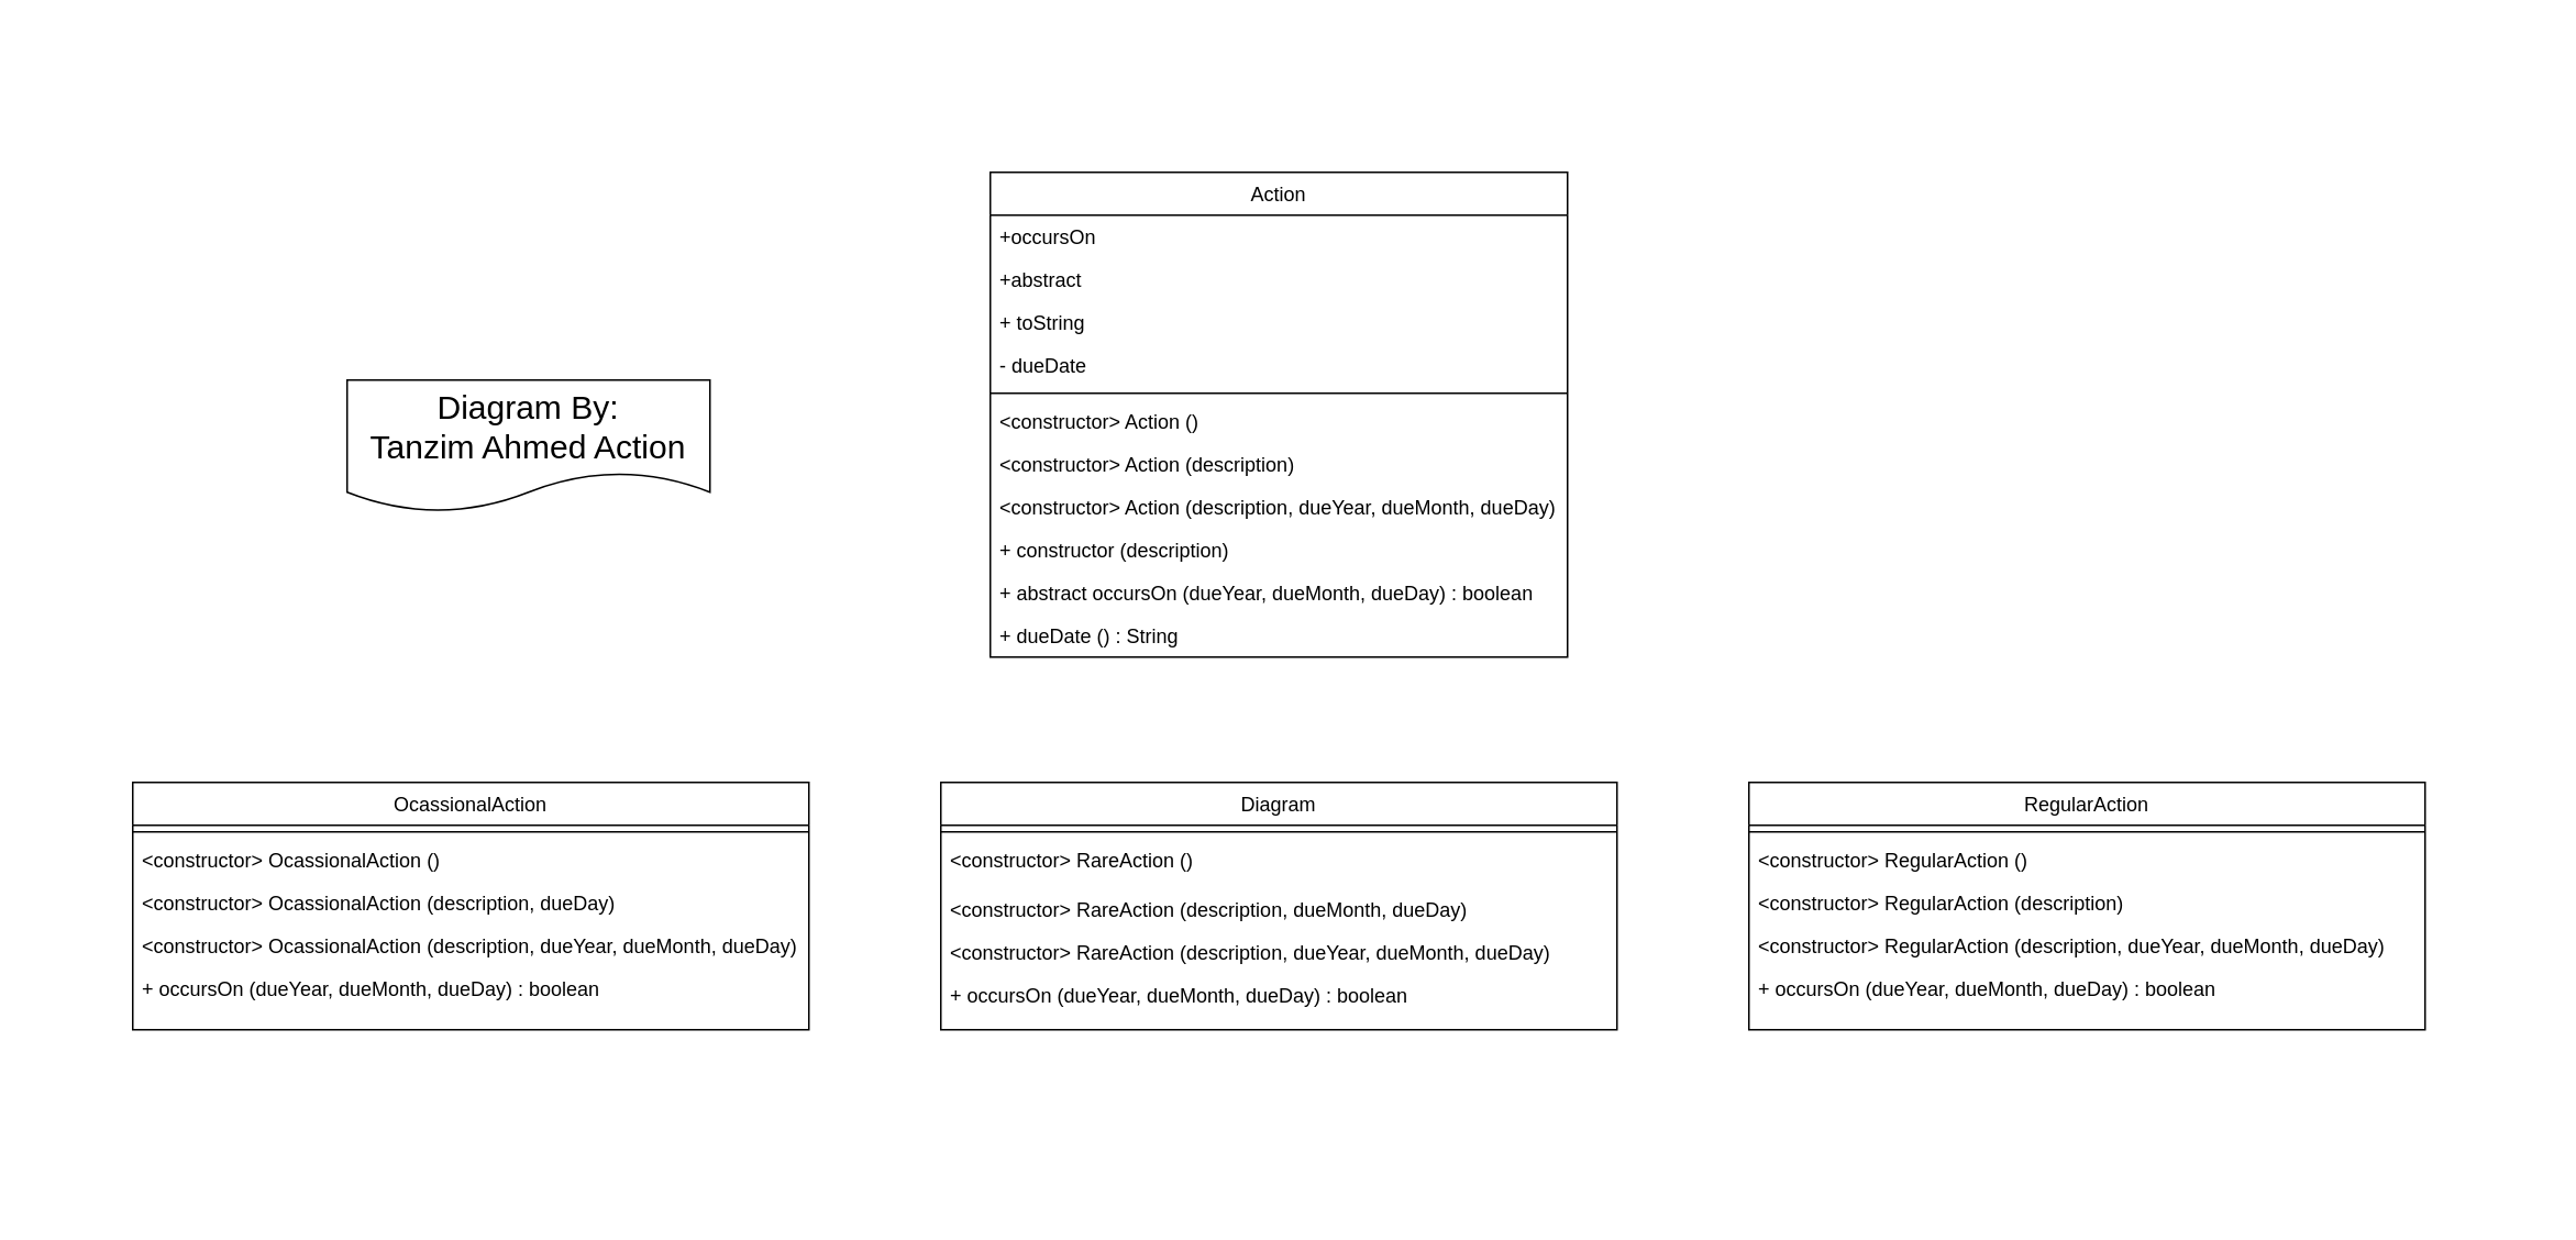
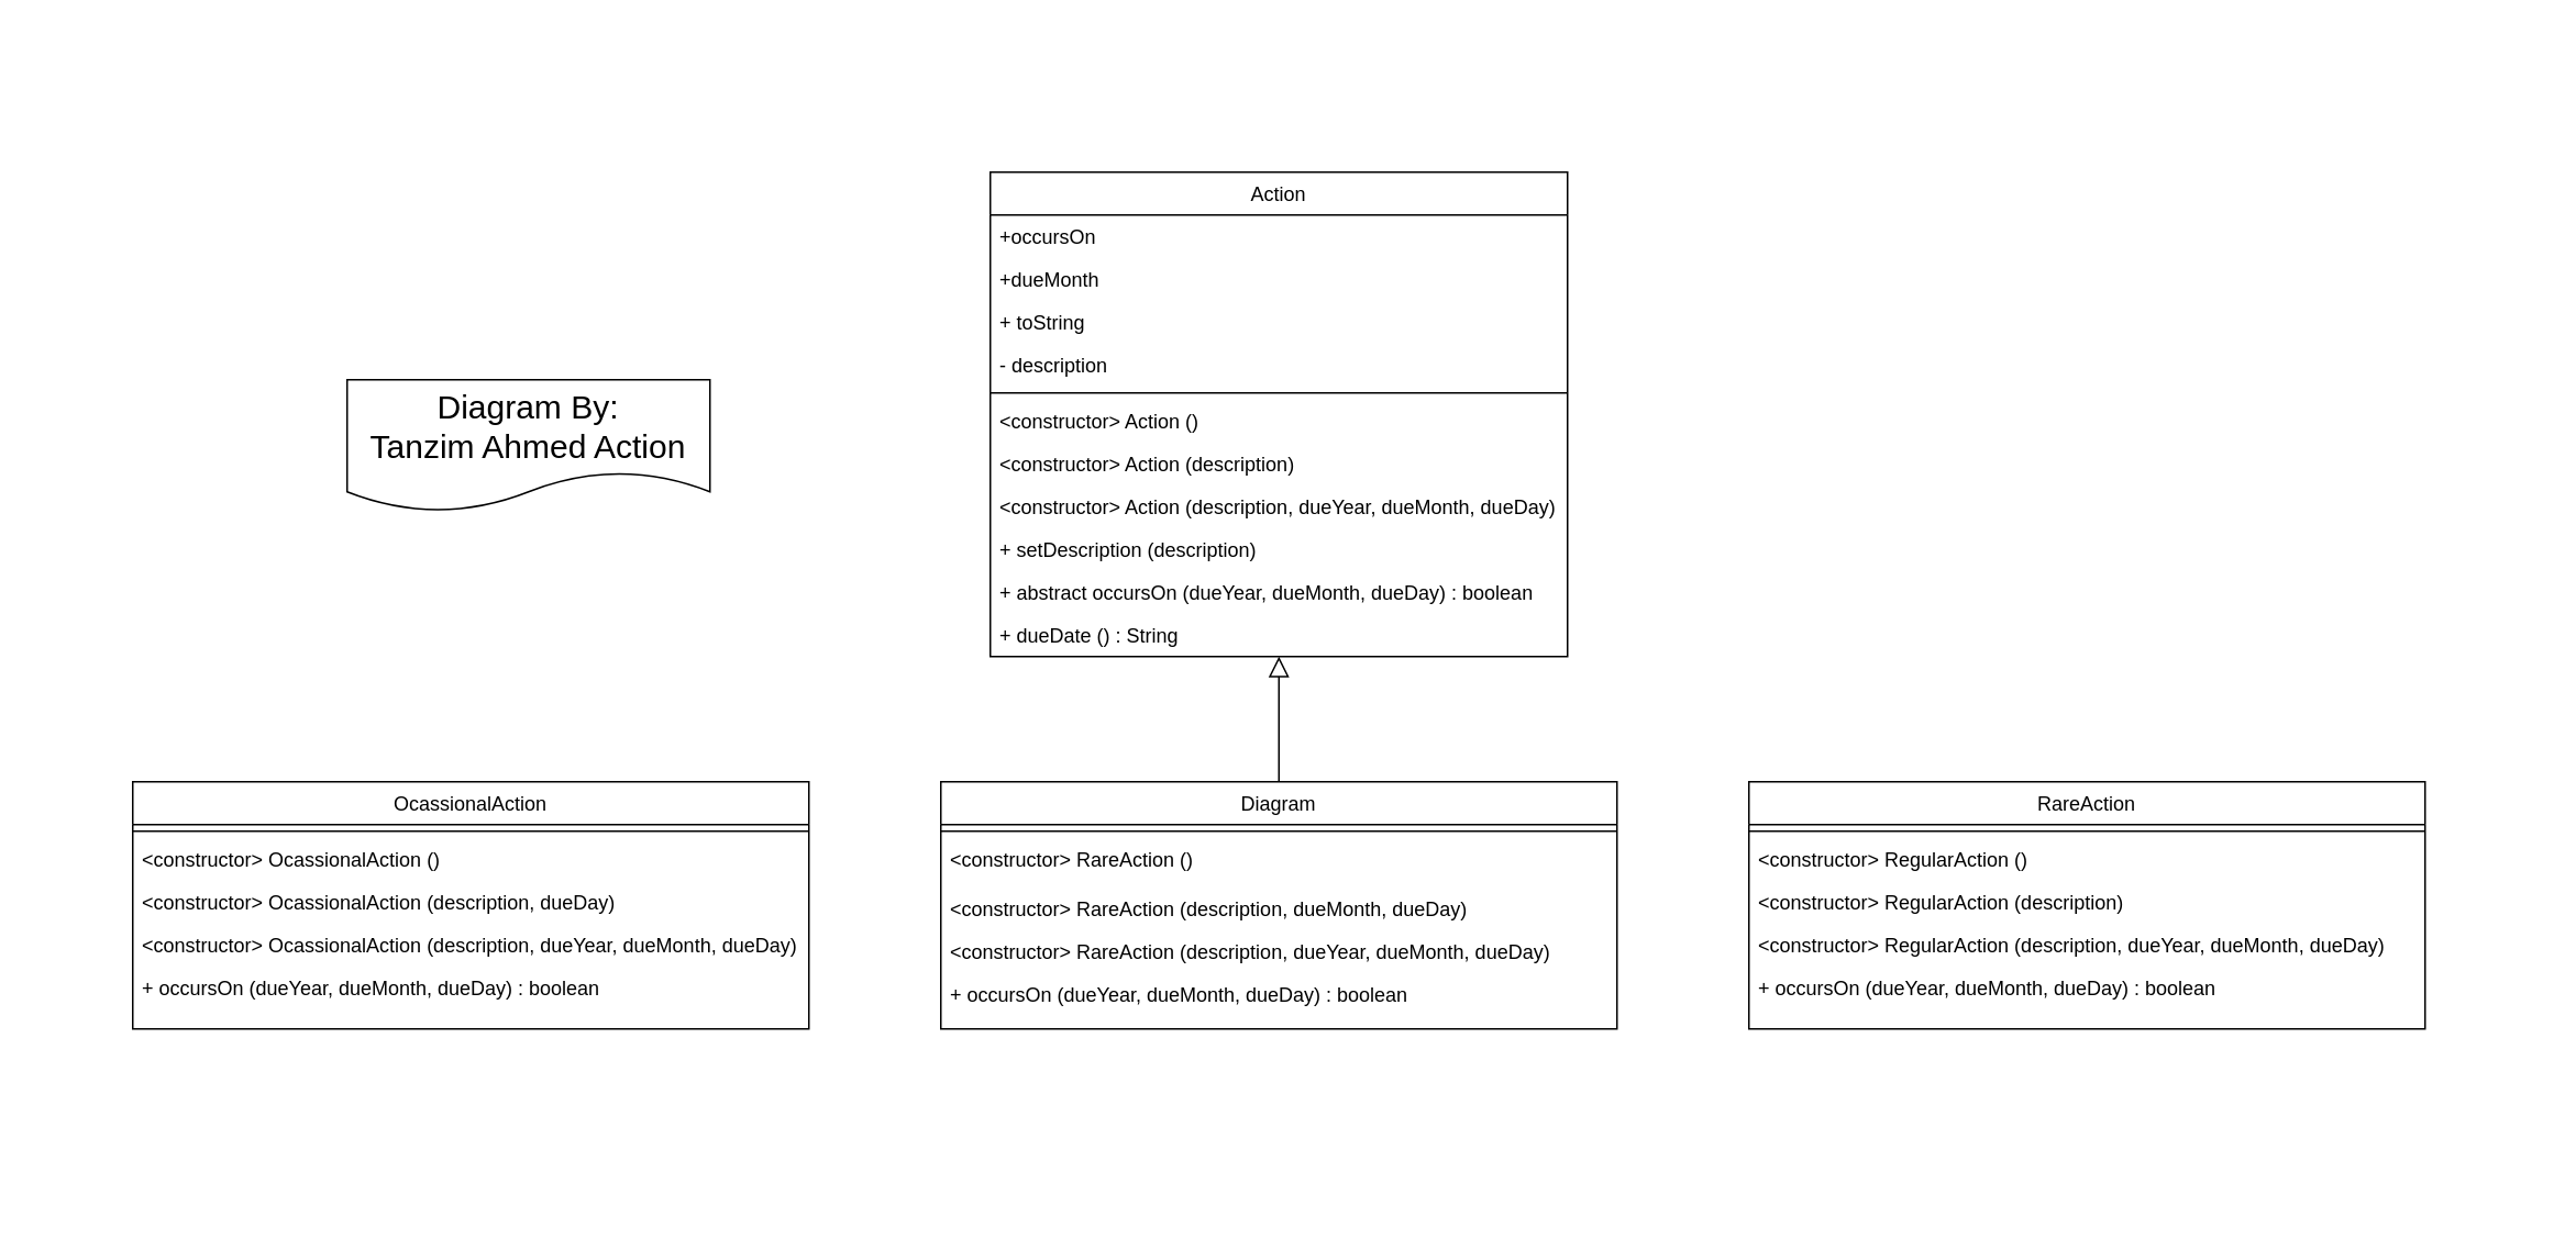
  <mxCell id="0" />
  <mxCell id="1" parent="0" />
  <mxCell id="2" value="OcassionalAction" style="swimlane;fontStyle=0;align=center;verticalAlign=top;childLayout=stackLayout;horizontal=1;startSize=26;horizontalStack=0;resizeParent=1;resizeLast=0;collapsible=1;marginBottom=0;rounded=0;shadow=0;strokeWidth=1;fillColor=#FFFFFF;" parent="1" vertex="1"><mxGeometry x="80" y="474" width="410" height="150" as="geometry"><mxRectangle x="-380" y="370" width="160" height="26" as="alternateBounds" /></mxGeometry></mxCell>
  <mxCell id="3" value="" style="line;html=1;strokeWidth=1;align=left;verticalAlign=middle;spacingTop=-1;spacingLeft=3;spacingRight=3;rotatable=0;labelPosition=right;points=[];portConstraint=eastwest;" parent="2" vertex="1"><mxGeometry y="26" width="410" height="8" as="geometry" /></mxCell>
  <mxCell id="4" value="&lt;constructor&gt; OcassionalAction ()" style="text;align=left;verticalAlign=top;spacingLeft=4;spacingRight=4;overflow=hidden;rotatable=0;points=[[0,0.5],[1,0.5]];portConstraint=eastwest;" parent="2" vertex="1"><mxGeometry y="34" width="410" height="26" as="geometry" /></mxCell>
  <mxCell id="5" value="&lt;constructor&gt; OcassionalAction (description, dueDay)" style="text;align=left;verticalAlign=top;spacingLeft=4;spacingRight=4;overflow=hidden;rotatable=0;points=[[0,0.5],[1,0.5]];portConstraint=eastwest;rounded=0;shadow=0;html=0;" parent="2" vertex="1"><mxGeometry y="60" width="410" height="26" as="geometry" /></mxCell>
  <mxCell id="6" value="&lt;constructor&gt; OcassionalAction (description, dueYear, dueMonth, dueDay)" style="text;align=left;verticalAlign=top;spacingLeft=4;spacingRight=4;overflow=hidden;rotatable=0;points=[[0,0.5],[1,0.5]];portConstraint=eastwest;rounded=0;shadow=0;html=0;" vertex="1" parent="2"><mxGeometry y="86" width="410" height="26" as="geometry" /></mxCell>
  <mxCell id="7" value="+ occursOn (dueYear, dueMonth, dueDay) : boolean" style="text;align=left;verticalAlign=top;spacingLeft=4;spacingRight=4;overflow=hidden;rotatable=0;points=[[0,0.5],[1,0.5]];portConstraint=eastwest;rounded=0;shadow=0;html=0;" vertex="1" parent="2"><mxGeometry y="112" width="410" height="26" as="geometry" /></mxCell>
  <mxCell id="8" value="Action" style="swimlane;fontStyle=0;align=center;verticalAlign=top;childLayout=stackLayout;horizontal=1;startSize=26;horizontalStack=0;resizeParent=1;resizeLast=0;collapsible=1;marginBottom=0;rounded=0;shadow=0;strokeWidth=1;" vertex="1" parent="1"><mxGeometry x="600" y="104" width="350" height="294" as="geometry"><mxRectangle x="140" width="160" height="26" as="alternateBounds" /></mxGeometry></mxCell>
  <mxCell id="9" value="+occursOn" style="text;align=left;verticalAlign=top;spacingLeft=4;spacingRight=4;overflow=hidden;rotatable=0;points=[[0,0.5],[1,0.5]];portConstraint=eastwest;" parent="8" vertex="1"><mxGeometry y="26" width="350" height="26" as="geometry" /></mxCell>
- <mxCell id="10" value="+abstract" style="text;align=left;verticalAlign=top;spacingLeft=4;spacingRight=4;overflow=hidden;rotatable=0;points=[[0,0.5],[1,0.5]];portConstraint=eastwest;rounded=0;shadow=0;html=0;" parent="8" vertex="1"><mxGeometry y="52" width="350" height="26" as="geometry" /></mxCell>
+ <mxCell id="10" value="+dueMonth" style="text;align=left;verticalAlign=top;spacingLeft=4;spacingRight=4;overflow=hidden;rotatable=0;points=[[0,0.5],[1,0.5]];portConstraint=eastwest;rounded=0;shadow=0;html=0;" parent="8" vertex="1"><mxGeometry y="52" width="350" height="26" as="geometry" /></mxCell>
  <mxCell id="11" value="+ toString" style="text;align=left;verticalAlign=top;spacingLeft=4;spacingRight=4;overflow=hidden;rotatable=0;points=[[0,0.5],[1,0.5]];portConstraint=eastwest;rounded=0;shadow=0;html=0;" parent="8" vertex="1"><mxGeometry y="78" width="350" height="26" as="geometry" /></mxCell>
- <mxCell id="12" value="- dueDate" style="text;align=left;verticalAlign=top;spacingLeft=4;spacingRight=4;overflow=hidden;rotatable=0;points=[[0,0.5],[1,0.5]];portConstraint=eastwest;" parent="8" vertex="1"><mxGeometry y="104" width="350" height="26" as="geometry" /></mxCell>
+ <mxCell id="12" value="- description" style="text;align=left;verticalAlign=top;spacingLeft=4;spacingRight=4;overflow=hidden;rotatable=0;points=[[0,0.5],[1,0.5]];portConstraint=eastwest;" parent="8" vertex="1"><mxGeometry y="104" width="350" height="26" as="geometry" /></mxCell>
  <mxCell id="13" value="" style="line;html=1;strokeWidth=1;align=left;verticalAlign=middle;spacingTop=-1;spacingLeft=3;spacingRight=3;rotatable=0;labelPosition=right;points=[];portConstraint=eastwest;" vertex="1" parent="8"><mxGeometry y="130" width="350" height="8" as="geometry" /></mxCell>
  <mxCell id="14" value="&lt;constructor&gt; Action ()" style="text;align=left;verticalAlign=top;spacingLeft=4;spacingRight=4;overflow=hidden;rotatable=0;points=[[0,0.5],[1,0.5]];portConstraint=eastwest;" vertex="1" parent="8"><mxGeometry y="138" width="350" height="26" as="geometry" /></mxCell>
  <mxCell id="15" value="&lt;constructor&gt; Action (description)" style="text;align=left;verticalAlign=top;spacingLeft=4;spacingRight=4;overflow=hidden;rotatable=0;points=[[0,0.5],[1,0.5]];portConstraint=eastwest;rounded=0;shadow=0;html=0;" vertex="1" parent="8"><mxGeometry y="164" width="350" height="26" as="geometry" /></mxCell>
  <mxCell id="16" value="&lt;constructor&gt; Action (description, dueYear, dueMonth, dueDay)" style="text;align=left;verticalAlign=top;spacingLeft=4;spacingRight=4;overflow=hidden;rotatable=0;points=[[0,0.5],[1,0.5]];portConstraint=eastwest;rounded=0;shadow=0;html=0;" vertex="1" parent="8"><mxGeometry y="190" width="350" height="26" as="geometry" /></mxCell>
- <mxCell id="17" value="+ constructor (description)" style="text;align=left;verticalAlign=top;spacingLeft=4;spacingRight=4;overflow=hidden;rotatable=0;points=[[0,0.5],[1,0.5]];portConstraint=eastwest;rounded=0;shadow=0;html=0;" vertex="1" parent="8"><mxGeometry y="216" width="350" height="26" as="geometry" /></mxCell>
+ <mxCell id="17" value="+ setDescription (description)" style="text;align=left;verticalAlign=top;spacingLeft=4;spacingRight=4;overflow=hidden;rotatable=0;points=[[0,0.5],[1,0.5]];portConstraint=eastwest;rounded=0;shadow=0;html=0;" vertex="1" parent="8"><mxGeometry y="216" width="350" height="26" as="geometry" /></mxCell>
  <mxCell id="18" value="+ abstract occursOn (dueYear, dueMonth, dueDay) : boolean" style="text;align=left;verticalAlign=top;spacingLeft=4;spacingRight=4;overflow=hidden;rotatable=0;points=[[0,0.5],[1,0.5]];portConstraint=eastwest;rounded=0;shadow=0;html=0;" vertex="1" parent="8"><mxGeometry y="242" width="350" height="26" as="geometry" /></mxCell>
  <mxCell id="19" value="+ dueDate () : String" style="text;align=left;verticalAlign=top;spacingLeft=4;spacingRight=4;overflow=hidden;rotatable=0;points=[[0,0.5],[1,0.5]];portConstraint=eastwest;rounded=0;shadow=0;html=0;" vertex="1" parent="8"><mxGeometry y="268" width="350" height="26" as="geometry" /></mxCell>
  <mxCell id="20" value="Diagram" style="swimlane;fontStyle=0;align=center;verticalAlign=top;childLayout=stackLayout;horizontal=1;startSize=26;horizontalStack=0;resizeParent=1;resizeLast=0;collapsible=1;marginBottom=0;rounded=0;shadow=0;strokeWidth=1;" vertex="1" parent="1"><mxGeometry x="570" y="474" width="410" height="150" as="geometry"><mxRectangle x="110" y="370" width="160" height="26" as="alternateBounds" /></mxGeometry></mxCell>
  <mxCell id="21" value="" style="line;html=1;strokeWidth=1;align=left;verticalAlign=middle;spacingTop=-1;spacingLeft=3;spacingRight=3;rotatable=0;labelPosition=right;points=[];portConstraint=eastwest;" vertex="1" parent="20"><mxGeometry y="26" width="410" height="8" as="geometry" /></mxCell>
  <mxCell id="22" value="&lt;constructor&gt; RareAction ()" style="text;align=left;verticalAlign=top;spacingLeft=4;spacingRight=4;overflow=hidden;rotatable=0;points=[[0,0.5],[1,0.5]];portConstraint=eastwest;" vertex="1" parent="20"><mxGeometry y="34" width="410" height="30" as="geometry" /></mxCell>
  <mxCell id="23" value="&lt;constructor&gt; RareAction (description, dueMonth, dueDay)" style="text;align=left;verticalAlign=top;spacingLeft=4;spacingRight=4;overflow=hidden;rotatable=0;points=[[0,0.5],[1,0.5]];portConstraint=eastwest;rounded=0;shadow=0;html=0;" vertex="1" parent="20"><mxGeometry y="64" width="410" height="26" as="geometry" /></mxCell>
  <mxCell id="24" value="&lt;constructor&gt; RareAction (description, dueYear, dueMonth, dueDay)" style="text;align=left;verticalAlign=top;spacingLeft=4;spacingRight=4;overflow=hidden;rotatable=0;points=[[0,0.5],[1,0.5]];portConstraint=eastwest;rounded=0;shadow=0;html=0;" vertex="1" parent="20"><mxGeometry y="90" width="410" height="26" as="geometry" /></mxCell>
  <mxCell id="25" value="+ occursOn (dueYear, dueMonth, dueDay) : boolean" style="text;align=left;verticalAlign=top;spacingLeft=4;spacingRight=4;overflow=hidden;rotatable=0;points=[[0,0.5],[1,0.5]];portConstraint=eastwest;rounded=0;shadow=0;html=0;" vertex="1" parent="20"><mxGeometry y="116" width="410" height="26" as="geometry" /></mxCell>
- <mxCell id="27" value="RegularAction" style="swimlane;fontStyle=0;align=center;verticalAlign=top;childLayout=stackLayout;horizontal=1;startSize=26;horizontalStack=0;resizeParent=1;resizeLast=0;collapsible=1;marginBottom=0;rounded=0;shadow=0;strokeWidth=1;fillColor=#FFFFFF;" vertex="1" parent="1"><mxGeometry x="1060" y="474" width="410" height="150" as="geometry"><mxRectangle x="600" y="370" width="160" height="26" as="alternateBounds" /></mxGeometry></mxCell>
+ <mxCell id="26" value="" style="endArrow=block;endSize=10;endFill=0;shadow=0;strokeWidth=1;rounded=0;edgeStyle=elbowEdgeStyle;elbow=vertical;" edge="1" parent="1" source="20" target="8"><mxGeometry width="160" relative="1" as="geometry"><mxPoint x="565" y="484" as="sourcePoint" /><mxPoint y="408" as="targetPoint" x="780" /></mxGeometry></mxCell>
+ <mxCell id="27" value="RareAction" style="swimlane;fontStyle=0;align=center;verticalAlign=top;childLayout=stackLayout;horizontal=1;startSize=26;horizontalStack=0;resizeParent=1;resizeLast=0;collapsible=1;marginBottom=0;rounded=0;shadow=0;strokeWidth=1;fillColor=#FFFFFF;" vertex="1" parent="1"><mxGeometry x="1060" y="474" width="410" height="150" as="geometry"><mxRectangle x="600" y="370" width="160" height="26" as="alternateBounds" /></mxGeometry></mxCell>
  <mxCell id="28" value="" style="line;html=1;strokeWidth=1;align=left;verticalAlign=middle;spacingTop=-1;spacingLeft=3;spacingRight=3;rotatable=0;labelPosition=right;points=[];portConstraint=eastwest;" vertex="1" parent="27"><mxGeometry y="26" width="410" height="8" as="geometry" /></mxCell>
  <mxCell id="29" value="&lt;constructor&gt; RegularAction ()" style="text;align=left;verticalAlign=top;spacingLeft=4;spacingRight=4;overflow=hidden;rotatable=0;points=[[0,0.5],[1,0.5]];portConstraint=eastwest;" vertex="1" parent="27"><mxGeometry y="34" width="410" height="26" as="geometry" /></mxCell>
  <mxCell id="30" value="&lt;constructor&gt; RegularAction (description)" style="text;align=left;verticalAlign=top;spacingLeft=4;spacingRight=4;overflow=hidden;rotatable=0;points=[[0,0.5],[1,0.5]];portConstraint=eastwest;rounded=0;shadow=0;html=0;" vertex="1" parent="27"><mxGeometry y="60" width="410" height="26" as="geometry" /></mxCell>
  <mxCell id="31" value="&lt;constructor&gt; RegularAction (description, dueYear, dueMonth, dueDay)" style="text;align=left;verticalAlign=top;spacingLeft=4;spacingRight=4;overflow=hidden;rotatable=0;points=[[0,0.5],[1,0.5]];portConstraint=eastwest;rounded=0;shadow=0;html=0;" vertex="1" parent="27"><mxGeometry y="86" width="410" height="26" as="geometry" /></mxCell>
  <mxCell id="32" value="+ occursOn (dueYear, dueMonth, dueDay) : boolean" style="text;align=left;verticalAlign=top;spacingLeft=4;spacingRight=4;overflow=hidden;rotatable=0;points=[[0,0.5],[1,0.5]];portConstraint=eastwest;rounded=0;shadow=0;html=0;" vertex="1" parent="27"><mxGeometry y="112" width="410" height="26" as="geometry" /></mxCell>
  <mxCell id="33" value="Diagram By:&lt;br style=&quot;font-size: 20px;&quot;&gt;Tanzim Ahmed Action" style="shape=document;whiteSpace=wrap;html=1;boundedLbl=1;rounded=0;shadow=0;fontSize=20;" vertex="1" parent="1"><mxGeometry x="210" y="230" width="220" height="80" as="geometry" /></mxCell>
  <mxCell id="34" value="" style="rounded=0;whiteSpace=wrap;html=1;shadow=0;fontSize=20;fillColor=none;strokeColor=none;" vertex="1" parent="1"><mxGeometry x="20" y="20" width="1520" height="710" as="geometry" /></mxCell>
